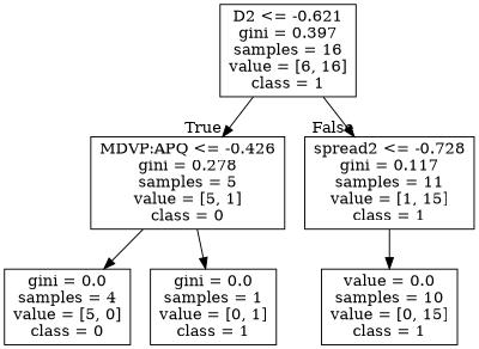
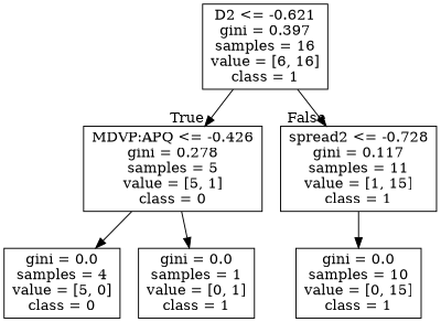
  digraph {
    node [shape=box]
    n1 [label="D2 <= -0.621\ngini = 0.397\nsamples = 16\nvalue = [6, 16]\nclass = 1"]
    n2 [label="MDVP:APQ <= -0.426\ngini = 0.278\nsamples = 5\nvalue = [5, 1]\nclass = 0"]
    n3 [label="spread2 <= -0.728\ngini = 0.117\nsamples = 11\nvalue = [1, 15]\nclass = 1"]
    n4 [label="gini = 0.0\nsamples = 4\nvalue = [5, 0]\nclass = 0"]
    n5 [label="gini = 0.0\nsamples = 1\nvalue = [0, 1]\nclass = 1"]
-   n6 [label="value = 0.0\nsamples = 10\nvalue = [0, 15]\nclass = 1"]
+   n6 [label="gini = 0.0\nsamples = 10\nvalue = [0, 15]\nclass = 1"]
    n1 -> n2 [headlabel=True labelangle=45 labeldistance=2.5]
    n1 -> n3 [headlabel=False labelangle=-45 labeldistance=2.5]
    n2 -> n4
    n2 -> n5
    n3 -> n6
  }
